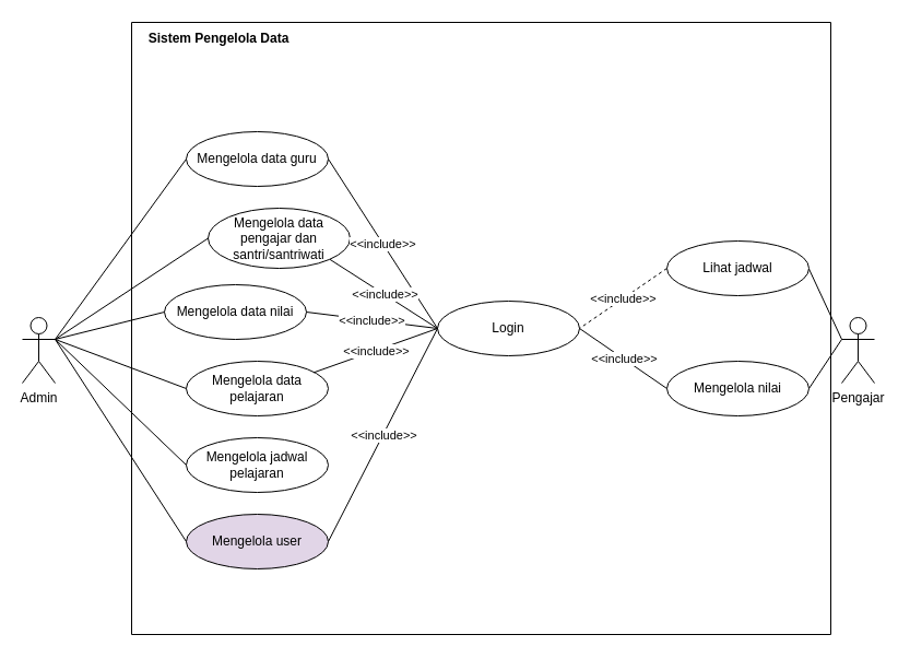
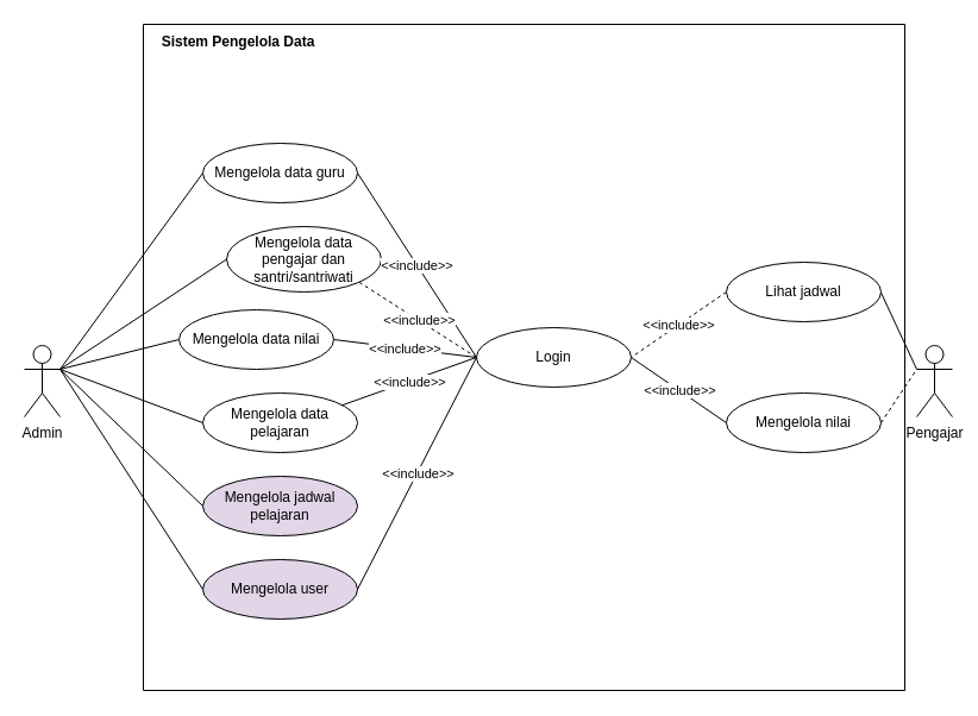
  <mxCell id="0" />
  <mxCell id="1" parent="0" />
  <mxCell id="2" value="Admin" style="shape=umlActor;verticalLabelPosition=bottom;verticalAlign=top;html=1;outlineConnect=0;" vertex="1" parent="1"><mxGeometry x="20" y="290" width="30" height="60" as="geometry" /></mxCell>
  <mxCell id="3" value="Pengajar" style="shape=umlActor;verticalLabelPosition=bottom;verticalAlign=top;html=1;outlineConnect=0;" vertex="1" parent="1"><mxGeometry x="770" y="290" width="30" height="60" as="geometry" /></mxCell>
  <mxCell id="4" value="Lihat jadwal" style="ellipse;whiteSpace=wrap;html=1;" vertex="1" parent="1"><mxGeometry x="610" y="220" width="130" height="50" as="geometry" /></mxCell>
  <mxCell id="5" value="Mengelola nilai" style="ellipse;whiteSpace=wrap;html=1;" vertex="1" parent="1"><mxGeometry x="610" y="330" width="130" height="50" as="geometry" /></mxCell>
  <mxCell id="6" value="Mengelola data guru" style="ellipse;whiteSpace=wrap;html=1;" vertex="1" parent="1"><mxGeometry x="170" y="120" width="130" height="50" as="geometry" /></mxCell>
  <mxCell id="7" value="Mengelola data pengajar dan santri/santriwati" style="ellipse;whiteSpace=wrap;html=1;" vertex="1" parent="1"><mxGeometry x="190" y="190" width="130" height="55" as="geometry" /></mxCell>
  <mxCell id="8" value="Mengelola data nilai" style="ellipse;whiteSpace=wrap;html=1;" vertex="1" parent="1"><mxGeometry x="150" y="260" width="130" height="50" as="geometry" /></mxCell>
  <mxCell id="9" value="Mengelola data pelajaran" style="ellipse;whiteSpace=wrap;html=1;" vertex="1" parent="1"><mxGeometry x="170" y="330" width="130" height="50" as="geometry" /></mxCell>
- <mxCell id="10" value="Mengelola jadwal pelajaran" style="ellipse;whiteSpace=wrap;html=1;" vertex="1" parent="1"><mxGeometry x="170" y="400" width="130" height="50" as="geometry" /></mxCell>
+ <mxCell id="10" value="Mengelola jadwal pelajaran" style="ellipse;whiteSpace=wrap;html=1;fillColor=#e1d5e7;" vertex="1" parent="1"><mxGeometry x="170" y="400" width="130" height="50" as="geometry" /></mxCell>
  <mxCell id="11" value="Mengelola user" style="ellipse;whiteSpace=wrap;html=1;fillColor=#e1d5e7;" vertex="1" parent="1"><mxGeometry x="170" y="470" width="130" height="50" as="geometry" /></mxCell>
  <mxCell id="12" value="Login" style="ellipse;whiteSpace=wrap;html=1;" vertex="1" parent="1"><mxGeometry x="400" y="275" width="130" height="50" as="geometry" /></mxCell>
  <mxCell id="13" value="" style="endArrow=none;html=1;rounded=0;exitX=1;exitY=0.333;exitDx=0;exitDy=0;exitPerimeter=0;entryX=0;entryY=0.5;entryDx=0;entryDy=0;" edge="1" parent="1" source="2" target="6"><mxGeometry width="50" height="50" relative="1" as="geometry"><mxPoint x="260" y="290" as="sourcePoint" /><mxPoint x="310" y="240" as="targetPoint" /></mxGeometry></mxCell>
  <mxCell id="14" value="" style="endArrow=none;html=1;rounded=0;exitX=1;exitY=0.333;exitDx=0;exitDy=0;exitPerimeter=0;entryX=0;entryY=0.5;entryDx=0;entryDy=0;" edge="1" parent="1" source="2" target="7"><mxGeometry width="50" height="50" relative="1" as="geometry"><mxPoint x="260" y="290" as="sourcePoint" /><mxPoint x="310" y="240" as="targetPoint" /></mxGeometry></mxCell>
  <mxCell id="15" value="" style="endArrow=none;html=1;rounded=0;exitX=1;exitY=0.333;exitDx=0;exitDy=0;exitPerimeter=0;entryX=0;entryY=0.5;entryDx=0;entryDy=0;" edge="1" parent="1" source="2" target="8"><mxGeometry width="50" height="50" relative="1" as="geometry"><mxPoint x="260" y="290" as="sourcePoint" /><mxPoint x="310" y="240" as="targetPoint" /></mxGeometry></mxCell>
  <mxCell id="16" value="" style="endArrow=none;html=1;rounded=0;exitX=1;exitY=0.333;exitDx=0;exitDy=0;exitPerimeter=0;entryX=0;entryY=0.5;entryDx=0;entryDy=0;" edge="1" parent="1" source="2" target="9"><mxGeometry width="50" height="50" relative="1" as="geometry"><mxPoint x="260" y="290" as="sourcePoint" /><mxPoint x="310" y="240" as="targetPoint" /></mxGeometry></mxCell>
  <mxCell id="17" value="" style="endArrow=none;html=1;rounded=0;exitX=1;exitY=0.333;exitDx=0;exitDy=0;exitPerimeter=0;entryX=0;entryY=0.5;entryDx=0;entryDy=0;" edge="1" parent="1" source="2" target="10"><mxGeometry width="50" height="50" relative="1" as="geometry"><mxPoint x="260" y="290" as="sourcePoint" /><mxPoint x="310" y="240" as="targetPoint" /></mxGeometry></mxCell>
  <mxCell id="18" value="" style="endArrow=none;html=1;rounded=0;entryX=0;entryY=0.5;entryDx=0;entryDy=0;exitX=1;exitY=0.333;exitDx=0;exitDy=0;exitPerimeter=0;" edge="1" parent="1" source="2" target="11"><mxGeometry width="50" height="50" relative="1" as="geometry"><mxPoint x="260" y="290" as="sourcePoint" /><mxPoint x="140" y="490" as="targetPoint" /></mxGeometry></mxCell>
  <mxCell id="19" value="" style="endArrow=none;html=1;rounded=0;entryX=0;entryY=0.333;entryDx=0;entryDy=0;entryPerimeter=0;exitX=1;exitY=0.51;exitDx=0;exitDy=0;exitPerimeter=0;" edge="1" parent="1" source="4" target="3"><mxGeometry width="50" height="50" relative="1" as="geometry"><mxPoint x="520" y="290" as="sourcePoint" /><mxPoint x="570" y="240" as="targetPoint" /></mxGeometry></mxCell>
- <mxCell id="20" value="" style="endArrow=none;html=1;rounded=0;entryX=0;entryY=0.333;entryDx=0;entryDy=0;entryPerimeter=0;exitX=1;exitY=0.5;exitDx=0;exitDy=0;" edge="1" parent="1" source="5" target="3"><mxGeometry width="50" height="50" relative="1" as="geometry"><mxPoint x="540" y="310" as="sourcePoint" /><mxPoint x="590" y="260" as="targetPoint" /></mxGeometry></mxCell>
+ <mxCell id="20" value="" style="endArrow=none;html=1;rounded=0;entryX=0;entryY=0.333;entryDx=0;entryDy=0;entryPerimeter=0;exitX=1;exitY=0.5;exitDx=0;exitDy=0;dashed=1;" edge="1" parent="1" source="5" target="3"><mxGeometry width="50" height="50" relative="1" as="geometry"><mxPoint x="540" y="310" as="sourcePoint" /><mxPoint x="590" y="260" as="targetPoint" /></mxGeometry></mxCell>
  <mxCell id="21" value="" style="endArrow=none;html=1;rounded=0;endFill=0;exitX=1;exitY=0.5;exitDx=0;exitDy=0;entryX=0;entryY=0.5;entryDx=0;entryDy=0;" edge="1" parent="1" source="6" target="12"><mxGeometry relative="1" as="geometry"><mxPoint x="460" y="90" as="sourcePoint" /><mxPoint x="560" y="90" as="targetPoint" /></mxGeometry></mxCell>
  <mxCell id="22" value="&amp;lt;&amp;lt;include&amp;gt;&amp;gt;" style="edgeLabel;resizable=0;html=1;align=center;verticalAlign=middle;" connectable="0" vertex="1" parent="21"><mxGeometry relative="1" as="geometry" /></mxCell>
- <mxCell id="23" value="" style="endArrow=none;html=1;rounded=0;endFill=0;exitX=1;exitY=1;exitDx=0;exitDy=0;entryX=0;entryY=0.5;entryDx=0;entryDy=0;" edge="1" parent="1" source="7" target="12"><mxGeometry relative="1" as="geometry"><mxPoint x="300" y="245" as="sourcePoint" /><mxPoint x="400" y="400" as="targetPoint" /></mxGeometry></mxCell>
+ <mxCell id="23" value="" style="endArrow=none;html=1;rounded=0;endFill=0;exitX=1;exitY=1;exitDx=0;exitDy=0;entryX=0;entryY=0.5;entryDx=0;entryDy=0;dashed=1;" edge="1" parent="1" source="7" target="12"><mxGeometry relative="1" as="geometry"><mxPoint x="300" y="245" as="sourcePoint" /><mxPoint x="400" y="400" as="targetPoint" /></mxGeometry></mxCell>
  <mxCell id="24" value="&amp;lt;&amp;lt;include&amp;gt;&amp;gt;" style="edgeLabel;resizable=0;html=1;align=center;verticalAlign=middle;" connectable="0" vertex="1" parent="23"><mxGeometry relative="1" as="geometry" /></mxCell>
  <mxCell id="25" value="" style="endArrow=none;html=1;rounded=0;endFill=0;exitX=1;exitY=0.5;exitDx=0;exitDy=0;" edge="1" parent="1" source="8"><mxGeometry relative="1" as="geometry"><mxPoint x="320" y="165" as="sourcePoint" /><mxPoint x="400" y="300" as="targetPoint" /></mxGeometry></mxCell>
  <mxCell id="26" value="&amp;lt;&amp;lt;include&amp;gt;&amp;gt;" style="edgeLabel;resizable=0;html=1;align=center;verticalAlign=middle;" connectable="0" vertex="1" parent="25"><mxGeometry relative="1" as="geometry" /></mxCell>
  <mxCell id="27" value="" style="endArrow=none;html=1;rounded=0;endFill=0;exitX=0.897;exitY=0.207;exitDx=0;exitDy=0;entryX=0;entryY=0.5;entryDx=0;entryDy=0;exitPerimeter=0;" edge="1" parent="1" source="9" target="12"><mxGeometry relative="1" as="geometry"><mxPoint x="330" y="175" as="sourcePoint" /><mxPoint x="430" y="330" as="targetPoint" /></mxGeometry></mxCell>
  <mxCell id="28" value="&amp;lt;&amp;lt;include&amp;gt;&amp;gt;" style="edgeLabel;resizable=0;html=1;align=center;verticalAlign=middle;" connectable="0" vertex="1" parent="27"><mxGeometry relative="1" as="geometry" /></mxCell>
  <mxCell id="29" value="" style="endArrow=none;html=1;rounded=0;endFill=0;exitX=1;exitY=0.5;exitDx=0;exitDy=0;entryX=0;entryY=0.5;entryDx=0;entryDy=0;" edge="1" parent="1" source="11" target="12"><mxGeometry relative="1" as="geometry"><mxPoint x="350" y="195" as="sourcePoint" /><mxPoint x="450" y="350" as="targetPoint" /></mxGeometry></mxCell>
  <mxCell id="30" value="&amp;lt;&amp;lt;include&amp;gt;&amp;gt;" style="edgeLabel;resizable=0;html=1;align=center;verticalAlign=middle;" connectable="0" vertex="1" parent="29"><mxGeometry relative="1" as="geometry" /></mxCell>
  <mxCell id="31" value="" style="endArrow=none;html=1;rounded=0;endFill=0;exitX=0;exitY=0.5;exitDx=0;exitDy=0;entryX=1;entryY=0.5;entryDx=0;entryDy=0;dashed=1;" edge="1" parent="1" source="4" target="12"><mxGeometry relative="1" as="geometry"><mxPoint x="360" y="205" as="sourcePoint" /><mxPoint x="460" y="360" as="targetPoint" /></mxGeometry></mxCell>
  <mxCell id="32" value="&amp;lt;&amp;lt;include&amp;gt;&amp;gt;" style="edgeLabel;resizable=0;html=1;align=center;verticalAlign=middle;" connectable="0" vertex="1" parent="31"><mxGeometry relative="1" as="geometry" /></mxCell>
  <mxCell id="33" value="" style="endArrow=none;html=1;rounded=0;endFill=0;exitX=1;exitY=0.5;exitDx=0;exitDy=0;entryX=0;entryY=0.5;entryDx=0;entryDy=0;" edge="1" parent="1" source="12" target="5"><mxGeometry relative="1" as="geometry"><mxPoint x="380" y="225" as="sourcePoint" /><mxPoint x="480" y="380" as="targetPoint" /></mxGeometry></mxCell>
  <mxCell id="34" value="&amp;lt;&amp;lt;include&amp;gt;&amp;gt;" style="edgeLabel;resizable=0;html=1;align=center;verticalAlign=middle;" connectable="0" vertex="1" parent="33"><mxGeometry relative="1" as="geometry" /></mxCell>
  <mxCell id="35" value="" style="endArrow=none;html=1;rounded=0;" edge="1" parent="1"><mxGeometry width="50" height="50" relative="1" as="geometry"><mxPoint x="120" y="580" as="sourcePoint" /><mxPoint x="120" y="20" as="targetPoint" /></mxGeometry></mxCell>
  <mxCell id="36" value="" style="endArrow=none;html=1;rounded=0;" edge="1" parent="1"><mxGeometry width="50" height="50" relative="1" as="geometry"><mxPoint x="120" y="20" as="sourcePoint" /><mxPoint x="760" y="20" as="targetPoint" /></mxGeometry></mxCell>
  <mxCell id="37" value="" style="endArrow=none;html=1;rounded=0;" edge="1" parent="1"><mxGeometry width="50" height="50" relative="1" as="geometry"><mxPoint x="760" y="580" as="sourcePoint" /><mxPoint x="760" y="20" as="targetPoint" /></mxGeometry></mxCell>
  <mxCell id="38" value="" style="endArrow=none;html=1;rounded=0;" edge="1" parent="1"><mxGeometry width="50" height="50" relative="1" as="geometry"><mxPoint x="120" y="580" as="sourcePoint" /><mxPoint x="760" y="580" as="targetPoint" /></mxGeometry></mxCell>
  <mxCell id="39" value="&lt;h4&gt;Sistem Pengelola Data&lt;/h4&gt;" style="text;html=1;strokeColor=none;fillColor=none;align=center;verticalAlign=middle;whiteSpace=wrap;rounded=0;" vertex="1" parent="1"><mxGeometry x="120" y="20" width="160" height="30" as="geometry" /></mxCell>
